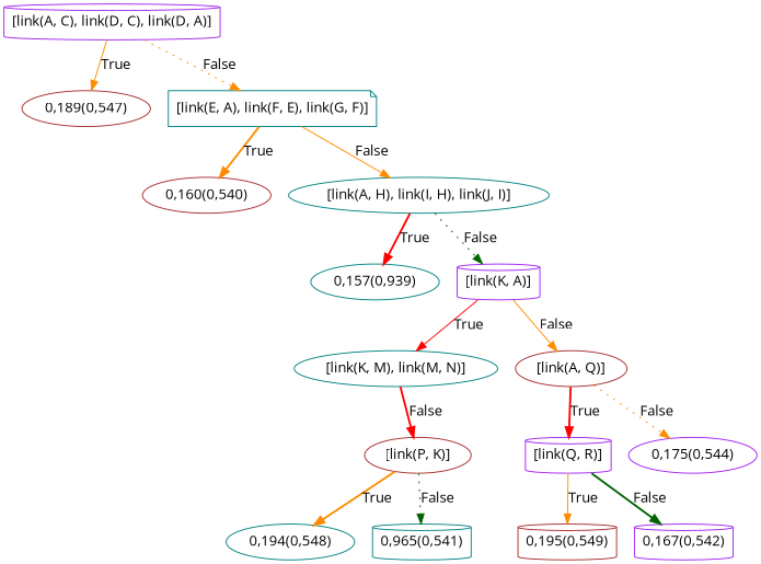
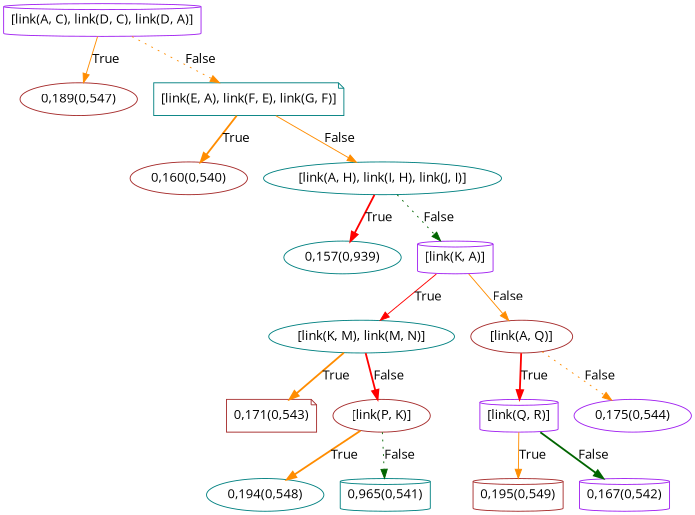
  digraph {
    fontname="Open Sans"
    node [color=brown fontname="Open Sans" shape=ellipse]
    edge [color=darkorange fontname="Open Sans" style=bold]
    n1 [color=purple label="[link(A, C), link(D, C), link(D, A)]" shape=cylinder]
    n2 [label="0,189(0,547)"]
    n3 [color=teal label="[link(E, A), link(F, E), link(G, F)]" shape=note]
    n4 [label="0,160(0,540)"]
    n5 [color=teal label="[link(A, H), link(I, H), link(J, I)]"]
    n6 [color=teal label="0,157(0,939)"]
    n7 [color=purple label="[link(K, A)]" shape=cylinder]
    n8 [color=teal label="[link(K, M), link(M, N)]"]
    n9 [label="[link(A, Q)]"]
+   n10 [label="0,171(0,543)" shape=note]
    n11 [label="[link(P, K)]"]
    n12 [color=purple label="[link(Q, R)]" shape=cylinder]
    n13 [color=purple label="0,175(0,544)"]
    n14 [color=teal label="0,194(0,548)"]
    n15 [color=teal label="0,965(0,541)" shape=cylinder]
    n16 [label="0,195(0,549)" shape=cylinder]
    n17 [color=purple label="0,167(0,542)" shape=cylinder]
    n1 -> n2 [label=True style=solid]
    n1 -> n3 [label=False style=dotted]
    n3 -> n4 [label=True]
    n3 -> n5 [label=False style=solid]
    n5 -> n6 [color=red label=True]
    n5 -> n7 [color=darkgreen label=False style=dotted]
    n7 -> n8 [color=red label=True style=solid]
    n7 -> n9 [label=False style=solid]
+   n8 -> n10 [label=True]
    n8 -> n11 [color=red label=False]
    n9 -> n12 [color=red label=True]
    n9 -> n13 [label=False style=dotted]
    n11 -> n14 [label=True]
    n11 -> n15 [color=darkgreen label=False style=dotted]
    n12 -> n16 [label=True style=solid]
    n12 -> n17 [color=darkgreen label=False]
  }
